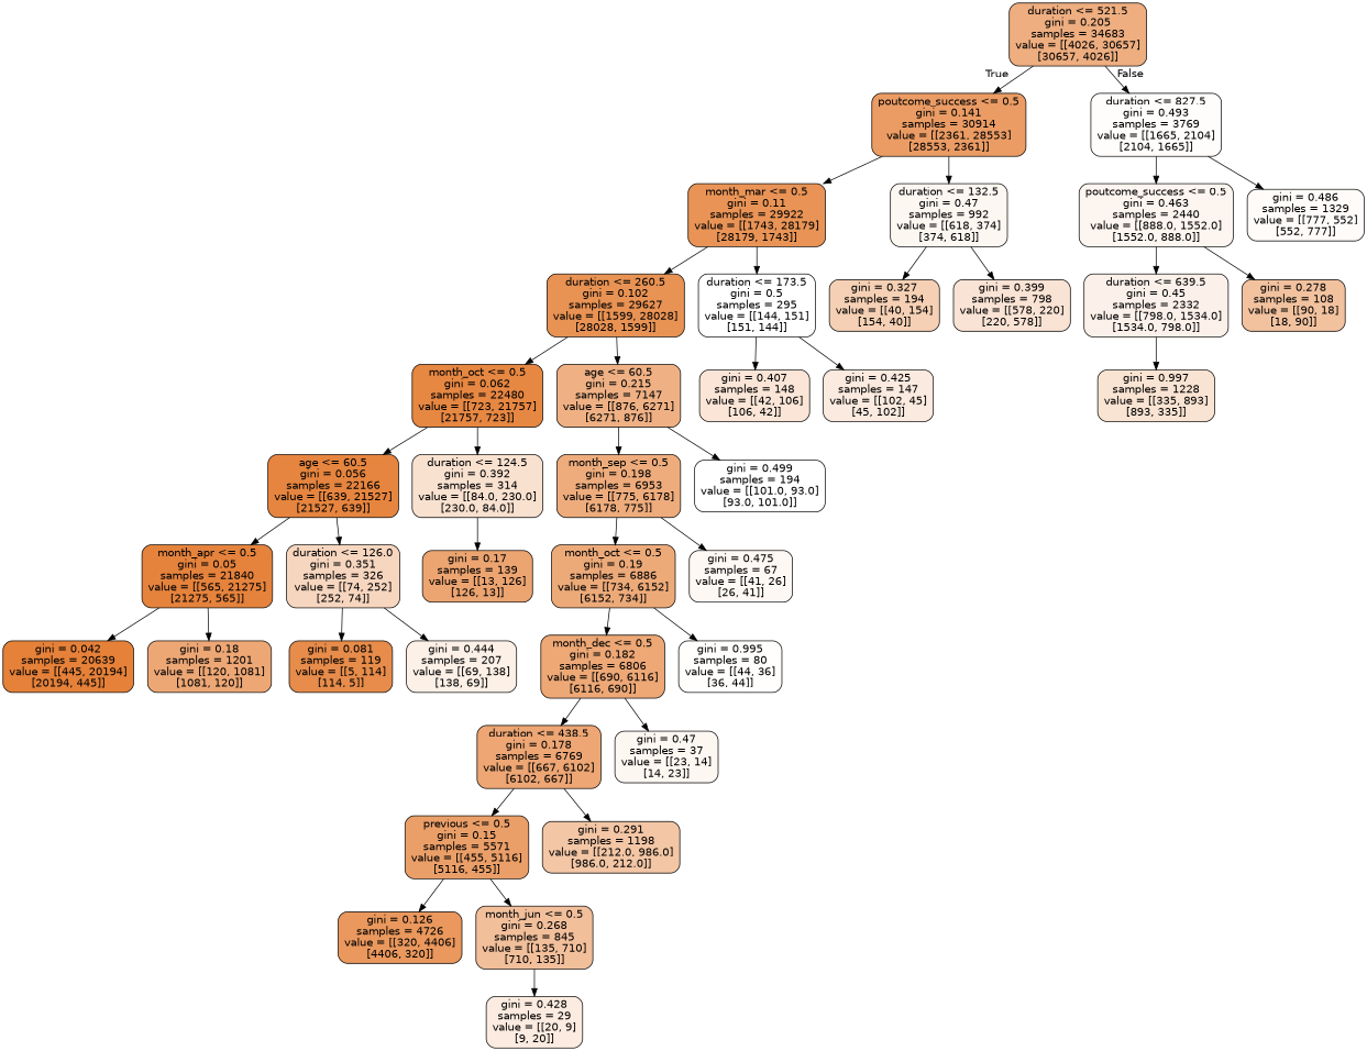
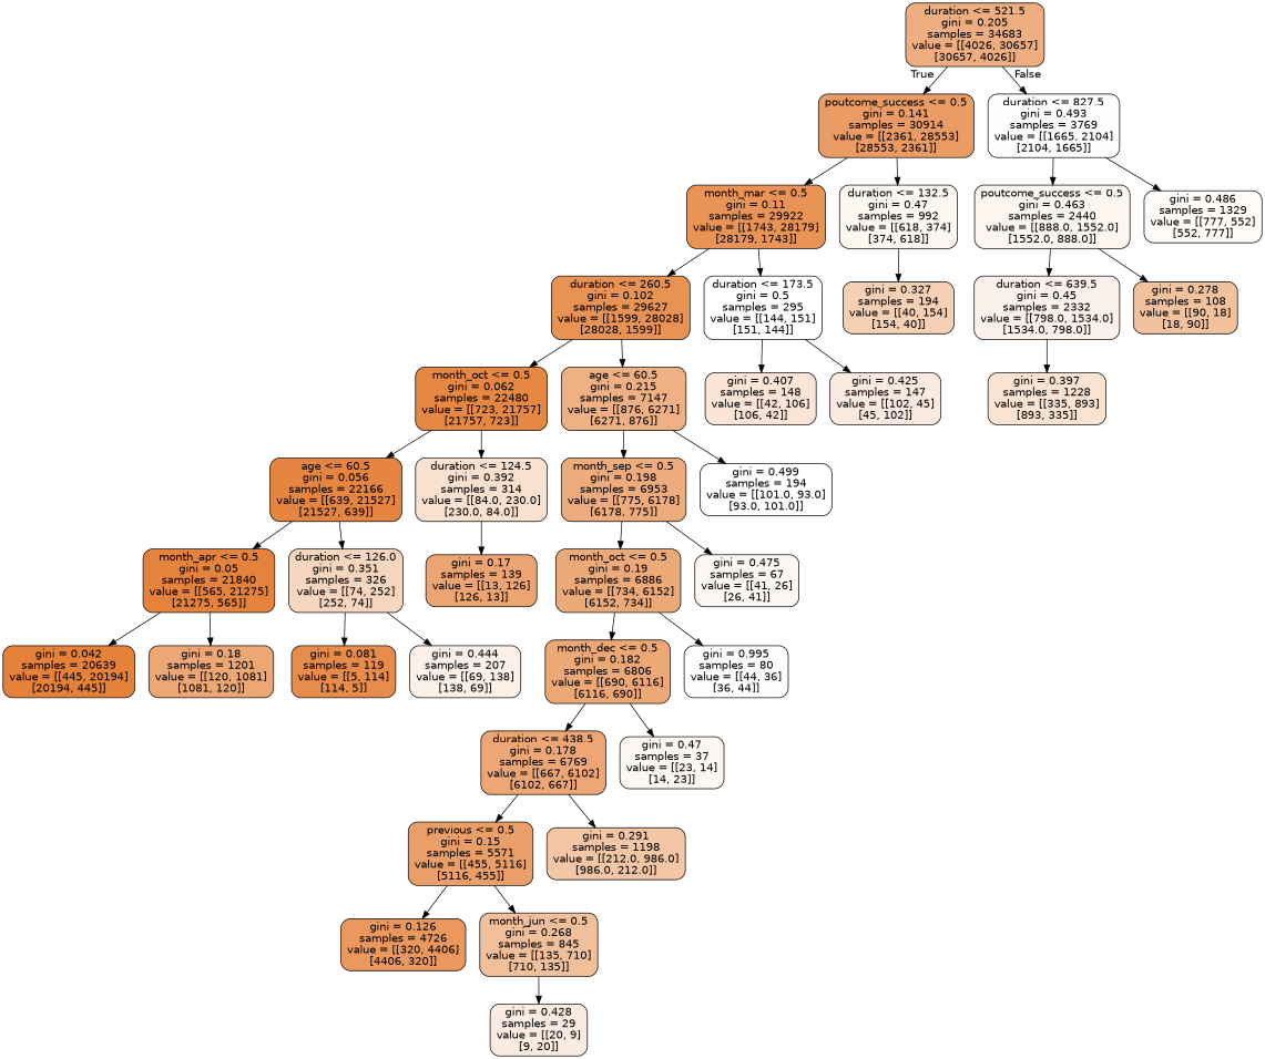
  digraph {
    node [color=black fillcolor="#fdf7f2" fontname=helvetica shape=box style="filled, rounded"]
    edge [fontname=helvetica]
    n1 [fillcolor="#eeae80" label="duration <= 521.5\ngini = 0.205\nsamples = 34683\nvalue = [[4026, 30657]\n[30657, 4026]]"]
    n2 [fillcolor="#eb9c64" label="poutcome_success <= 0.5\ngini = 0.141\nsamples = 30914\nvalue = [[2361, 28553]\n[28553, 2361]]"]
    n3 [fillcolor="#fffdfc" label="duration <= 827.5\ngini = 0.493\nsamples = 3769\nvalue = [[1665, 2104]\n[2104, 1665]]"]
    n4 [fillcolor="#e99456" label="month_mar <= 0.5\ngini = 0.11\nsamples = 29922\nvalue = [[1743, 28179]\n[28179, 1743]]"]
    n5 [label="duration <= 132.5\ngini = 0.47\nsamples = 992\nvalue = [[618, 374]\n[374, 618]]"]
    n6 [fillcolor="#fdf5ef" label="poutcome_success <= 0.5\ngini = 0.463\nsamples = 2440\nvalue = [[888.0, 1552.0]\n[1552.0, 888.0]]"]
    n7 [fillcolor="#fefbf9" label="gini = 0.486\nsamples = 1329\nvalue = [[777, 552]\n[552, 777]]"]
    n8 [fillcolor="#e89253" label="duration <= 260.5\ngini = 0.102\nsamples = 29627\nvalue = [[1599, 28028]\n[28028, 1599]]"]
    n9 [fillcolor="#ffffff" label="duration <= 173.5\ngini = 0.5\nsamples = 295\nvalue = [[144, 151]\n[151, 144]]"]
    n10 [fillcolor="#f5d0b4" label="gini = 0.327\nsamples = 194\nvalue = [[40, 154]\n[154, 40]]"]
-   n11 [fillcolor="#f9e3d4" label="gini = 0.399\nsamples = 798\nvalue = [[578, 220]\n[220, 578]]"]
    n12 [fillcolor="#e68742" label="month_oct <= 0.5\ngini = 0.062\nsamples = 22480\nvalue = [[723, 21757]\n[21757, 723]]"]
    n13 [fillcolor="#efb184" label="age <= 60.5\ngini = 0.215\nsamples = 7147\nvalue = [[876, 6271]\n[6271, 876]]"]
    n14 [fillcolor="#fae5d7" label="gini = 0.407\nsamples = 148\nvalue = [[42, 106]\n[106, 42]]"]
    n15 [fillcolor="#fbeadf" label="gini = 0.425\nsamples = 147\nvalue = [[102, 45]\n[45, 102]]"]
    n16 [fillcolor="#e6853f" label="age <= 60.5\ngini = 0.056\nsamples = 22166\nvalue = [[639, 21527]\n[21527, 639]]"]
    n17 [fillcolor="#f9e1d0" label="duration <= 124.5\ngini = 0.392\nsamples = 314\nvalue = [[84.0, 230.0]\n[230.0, 84.0]]"]
    n18 [fillcolor="#eeac7c" label="month_sep <= 0.5\ngini = 0.198\nsamples = 6953\nvalue = [[775, 6178]\n[6178, 775]]"]
    n19 [fillcolor="#ffffff" label="gini = 0.499\nsamples = 194\nvalue = [[101.0, 93.0]\n[93.0, 101.0]]"]
    n20 [fillcolor="#e5833d" label="month_apr <= 0.5\ngini = 0.05\nsamples = 21840\nvalue = [[565, 21275]\n[21275, 565]]"]
    n21 [fillcolor="#f7d6bf" label="duration <= 126.0\ngini = 0.351\nsamples = 326\nvalue = [[74, 252]\n[252, 74]]"]
    n22 [fillcolor="#eca470" label="gini = 0.17\nsamples = 139\nvalue = [[13, 126]\n[126, 13]]"]
    n23 [fillcolor="#e58139" label="gini = 0.042\nsamples = 20639\nvalue = [[445, 20194]\n[20194, 445]]"]
    n24 [fillcolor="#eda775" label="gini = 0.18\nsamples = 1201\nvalue = [[120, 1081]\n[1081, 120]]"]
    n25 [fillcolor="#e78c4a" label="gini = 0.081\nsamples = 119\nvalue = [[5, 114]\n[114, 5]]"]
    n26 [fillcolor="#fcf0e7" label="gini = 0.444\nsamples = 207\nvalue = [[69, 138]\n[138, 69]]"]
    n27 [fillcolor="#edaa79" label="month_oct <= 0.5\ngini = 0.19\nsamples = 6886\nvalue = [[734, 6152]\n[6152, 734]]"]
    n28 [fillcolor="#fef8f4" label="gini = 0.475\nsamples = 67\nvalue = [[41, 26]\n[26, 41]]"]
    n29 [fillcolor="#eda876" label="month_dec <= 0.5\ngini = 0.182\nsamples = 6806\nvalue = [[690, 6116]\n[6116, 690]]"]
    n30 [fillcolor="#fffefd" label="gini = 0.995\nsamples = 80\nvalue = [[44, 36]\n[36, 44]]"]
    n31 [fillcolor="#eda674" label="duration <= 438.5\ngini = 0.178\nsamples = 6769\nvalue = [[667, 6102]\n[6102, 667]]"]
    n32 [label="gini = 0.47\nsamples = 37\nvalue = [[23, 14]\n[14, 23]]"]
    n33 [fillcolor="#eb9f68" label="previous <= 0.5\ngini = 0.15\nsamples = 5571\nvalue = [[455, 5116]\n[5116, 455]]"]
    n34 [fillcolor="#f3c6a5" label="gini = 0.291\nsamples = 1198\nvalue = [[212.0, 986.0]\n[986.0, 212.0]]"]
    n35 [fillcolor="#ea985d" label="gini = 0.126\nsamples = 4726\nvalue = [[320, 4406]\n[4406, 320]]"]
    n36 [fillcolor="#f2bf9b" label="month_jun <= 0.5\ngini = 0.268\nsamples = 845\nvalue = [[135, 710]\n[710, 135]]"]
    n37 [fillcolor="#fbebe0" label="gini = 0.428\nsamples = 29\nvalue = [[20, 9]\n[9, 20]]"]
    n38 [fillcolor="#fcf1ea" label="duration <= 639.5\ngini = 0.45\nsamples = 2332\nvalue = [[798.0, 1534.0]\n[1534.0, 798.0]]"]
    n39 [fillcolor="#f2c29f" label="gini = 0.278\nsamples = 108\nvalue = [[90, 18]\n[18, 90]]"]
-   n40 [fillcolor="#f9e3d2" label="gini = 0.997\nsamples = 1228\nvalue = [[335, 893]\n[893, 335]]"]
+   n40 [fillcolor="#f9e3d2" label="gini = 0.397\nsamples = 1228\nvalue = [[335, 893]\n[893, 335]]"]
    n1 -> n2 [headlabel=True labelangle=45 labeldistance=2.5]
    n1 -> n3 [headlabel=False labelangle=-45 labeldistance=2.5]
    n2 -> n4
    n2 -> n5
    n3 -> n6
    n3 -> n7
    n4 -> n8
    n4 -> n9
    n5 -> n10
-   n5 -> n11
    n6 -> n38
    n6 -> n39
    n8 -> n12
    n8 -> n13
    n9 -> n14
    n9 -> n15
    n12 -> n16
    n12 -> n17
    n13 -> n18
    n13 -> n19
    n16 -> n20
    n16 -> n21
    n17 -> n22
    n18 -> n27
    n18 -> n28
    n20 -> n23
    n20 -> n24
    n21 -> n25
    n21 -> n26
    n27 -> n29
    n27 -> n30
    n29 -> n31
    n29 -> n32
    n31 -> n33
    n31 -> n34
    n33 -> n35
    n33 -> n36
    n36 -> n37
    n38 -> n40
  }
